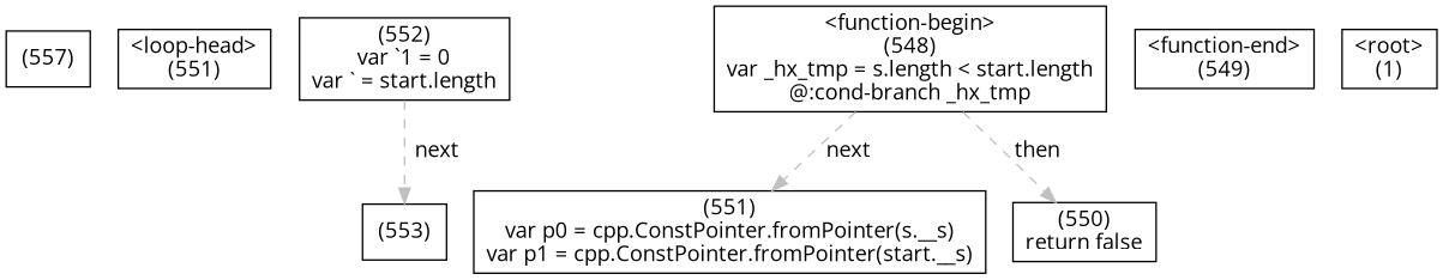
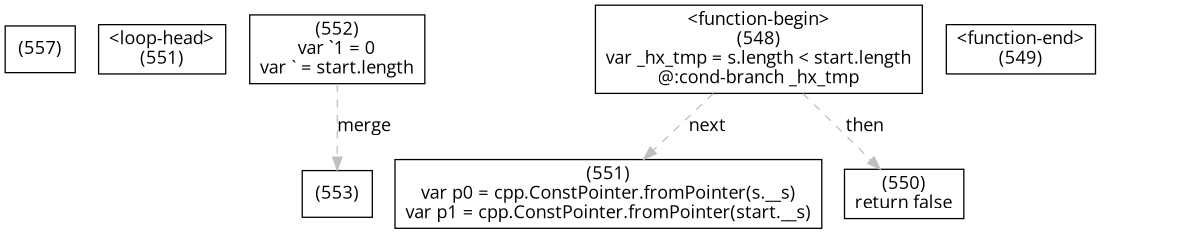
  digraph {
    fontname="Open Sans"
    node [fontname="Open Sans" shape=box]
    edge [color=gray fontname="Open Sans" style=dashed]
    n1 [label="(557)"]
    n2 [label="<loop-head>\n(551)"]
    n3 [label="(553)"]
    n4 [label="(552)\nvar `1 = 0\nvar ` = start.length"]
    n5 [label="(551)\nvar p0 = cpp.ConstPointer.fromPointer(s.__s)\nvar p1 = cpp.ConstPointer.fromPointer(start.__s)"]
    n6 [label="(550)\nreturn false"]
    n7 [label="<function-end>\n(549)"]
    n8 [label="<function-begin>\n(548)\nvar _hx_tmp = s.length < start.length\n@:cond-branch _hx_tmp"]
-   n9 [label="<root>\n(1)"]
-   n4 -> n3 [label=next]
+   n4 -> n3 [label=merge]
    n8 -> n5 [label=next]
    n8 -> n6 [label=then]
  }
